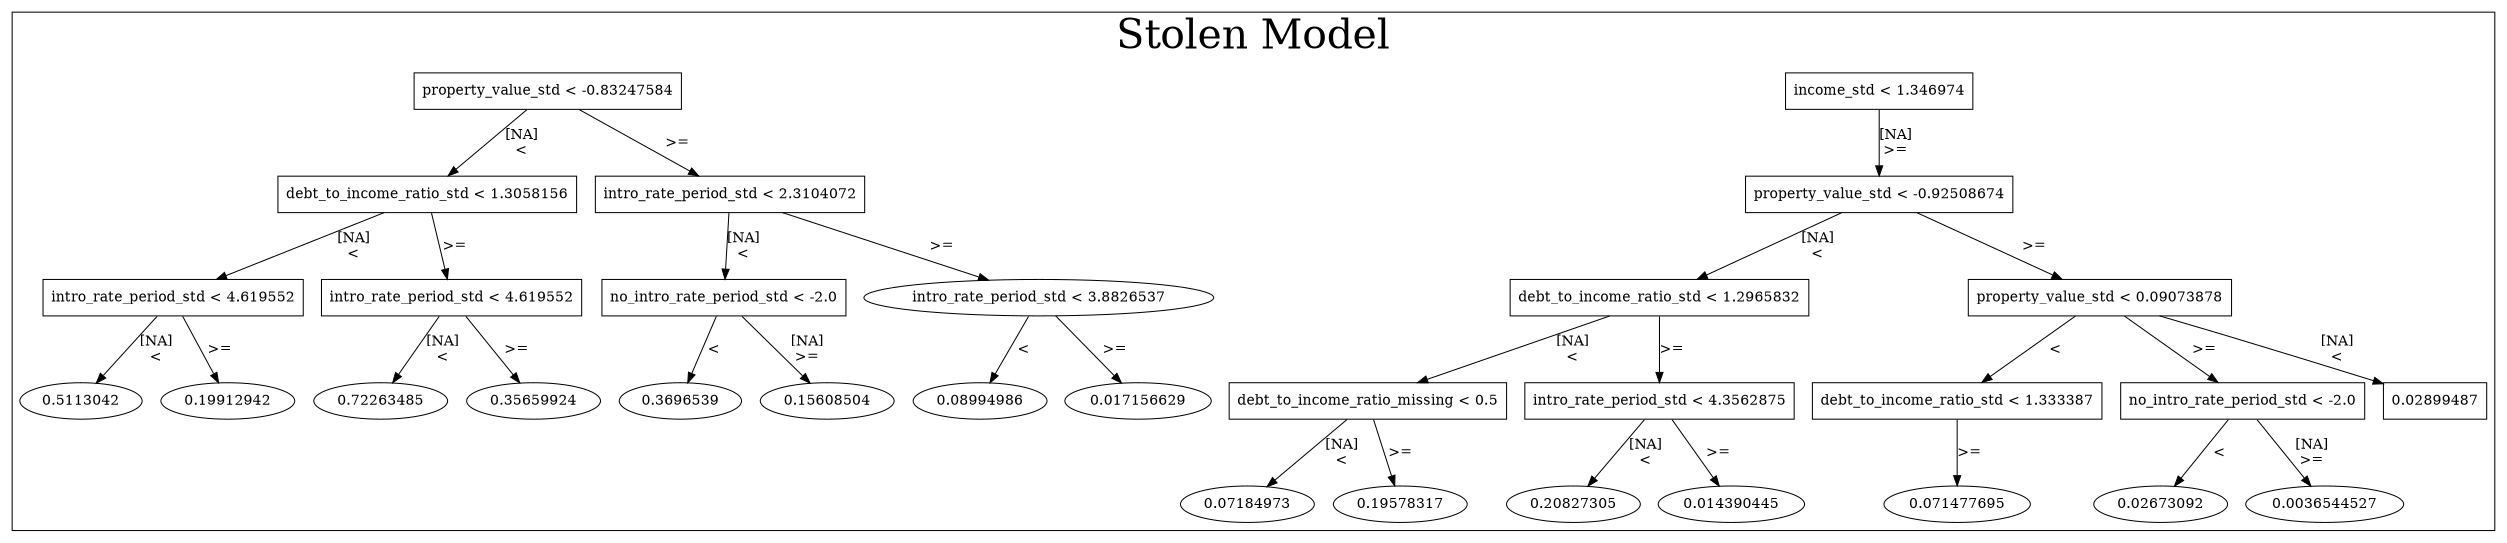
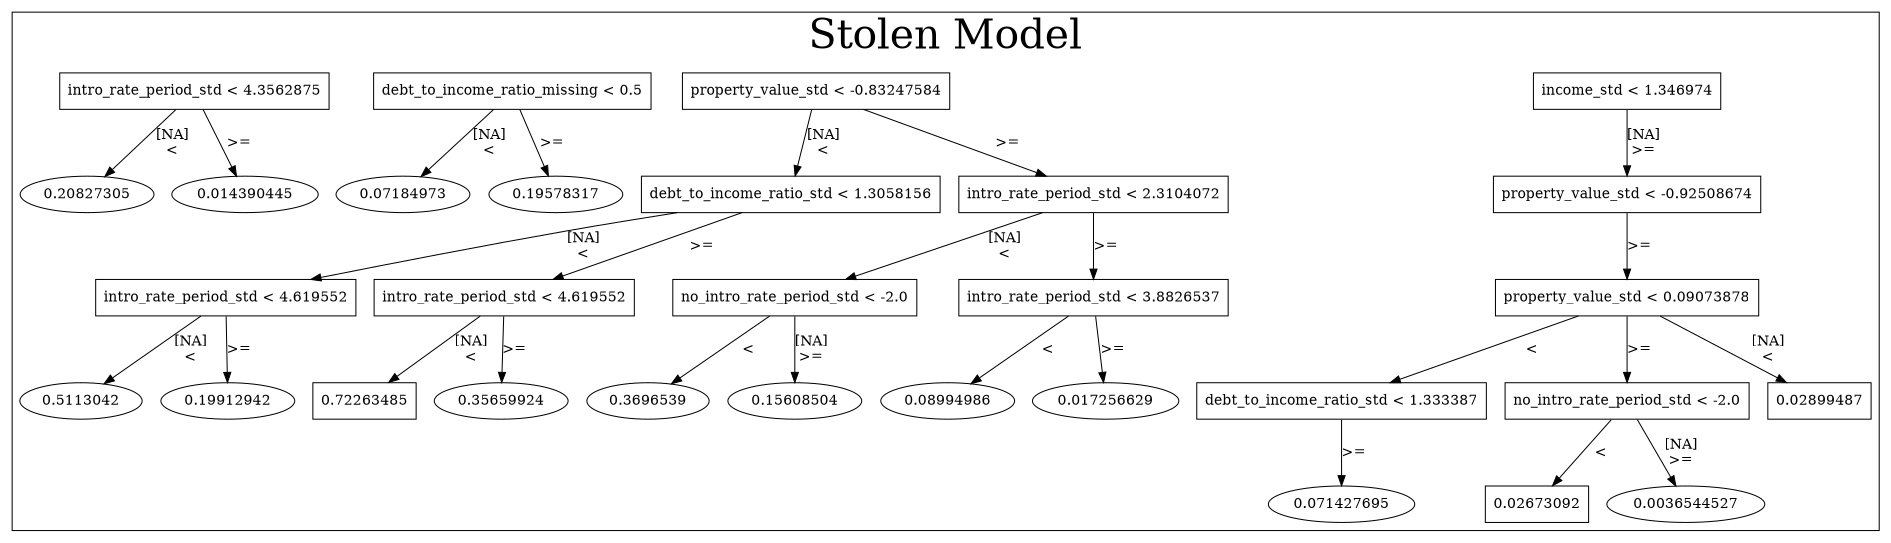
  digraph {
    node [fontsize=14 shape=box]
    edge [fontsize=14]
    n1 [label="income_std < 1.346974"]
    n2 [label="property_value_std < -0.83247584"]
    n3 [label="property_value_std < -0.92508674"]
    n4 [label="debt_to_income_ratio_std < 1.3058156"]
    n5 [label="intro_rate_period_std < 2.3104072"]
-   n6 [label="debt_to_income_ratio_std < 1.2965832"]
    n7 [label="property_value_std < 0.09073878"]
    n8 [label="intro_rate_period_std < 4.619552"]
    n9 [label="intro_rate_period_std < 4.619552"]
    n10 [label="no_intro_rate_period_std < -2.0"]
-   n11 [label="intro_rate_period_std < 3.8826537" shape=ellipse]
+   n11 [label="intro_rate_period_std < 3.8826537"]
    n12 [label="debt_to_income_ratio_missing < 0.5"]
    n13 [label="intro_rate_period_std < 4.3562875"]
    n14 [label="debt_to_income_ratio_std < 1.333387"]
    n15 [label="no_intro_rate_period_std < -2.0"]
    n16 [label=0.5113042 shape=""]
    n17 [label=0.19912942 shape=""]
-   n18 [label=0.72263485 shape=""]
+   n18 [label=0.72263485]
    n19 [label=0.35659924 shape=""]
    n20 [label=0.3696539 shape=""]
    n21 [label=0.15608504 shape=""]
    n22 [label=0.08994986 shape=""]
-   n23 [label=0.017156629 shape=""]
+   n23 [label=0.017256629 shape=""]
    n24 [label=0.07184973 shape=""]
    n25 [label=0.19578317 shape=""]
    n26 [label=0.20827305 shape=""]
    n27 [label=0.014390445 shape=""]
    n28 [label=0.02899487]
-   n29 [label=0.071477695 shape=""]
-   n30 [label=0.02673092 shape=""]
+   n29 [label=0.071427695 shape=""]
+   n30 [label=0.02673092]
    n31 [label=0.0036544527 shape=""]
    subgraph cluster_1 {
      fontsize=40
      label="Stolen Model"
      subgraph sub_2 {
        fontsize=40
        label="Stolen Model"
        n1
      }
      subgraph sub_3 {
        fontsize=40
        label="Stolen Model"
        n2
        n3
      }
      subgraph sub_4 {
        fontsize=40
        label="Stolen Model"
        n4
        n5
-       n6
        n7
      }
      subgraph sub_5 {
        fontsize=40
        label="Stolen Model"
        n8
        n9
        n10
        n11
        n12
        n13
        n14
        n15
      }
      subgraph sub_6 {
        fontsize=40
        label="Stolen Model"
        n16
        n17
        n18
        n19
        n20
        n21
        n22
        n23
        n24
        n25
        n26
        n27
        n28
        n29
        n30
        n31
      }
    }
    n1 -> n3 [label="[NA]\n>=\n"]
    n2 -> n4 [label="[NA]\n<\n"]
    n2 -> n5 [label=">=\n"]
-   n3 -> n6 [label="[NA]\n<\n"]
    n3 -> n7 [label=">=\n"]
    n4 -> n8 [label="[NA]\n<\n"]
    n4 -> n9 [label=">=\n"]
    n5 -> n10 [label="[NA]\n<\n"]
    n5 -> n11 [label=">=\n"]
-   n6 -> n12 [label="[NA]\n<\n"]
-   n6 -> n13 [label=">=\n"]
    n7 -> n14 [label="<\n"]
    n7 -> n15 [label=">=\n"]
    n7 -> n28 [label="[NA]\n<\n"]
    n8 -> n16 [label="[NA]\n<\n"]
    n8 -> n17 [label=">=\n"]
    n9 -> n18 [label="[NA]\n<\n"]
    n9 -> n19 [label=">=\n"]
    n10 -> n20 [label="<\n"]
    n10 -> n21 [label="[NA]\n>=\n"]
    n11 -> n22 [label="<\n"]
    n11 -> n23 [label=">=\n"]
    n12 -> n24 [label="[NA]\n<\n"]
    n12 -> n25 [label=">=\n"]
    n13 -> n26 [label="[NA]\n<\n"]
    n13 -> n27 [label=">=\n"]
    n14 -> n29 [label=">=\n"]
    n15 -> n30 [label="<\n"]
    n15 -> n31 [label="[NA]\n>=\n"]
  }
